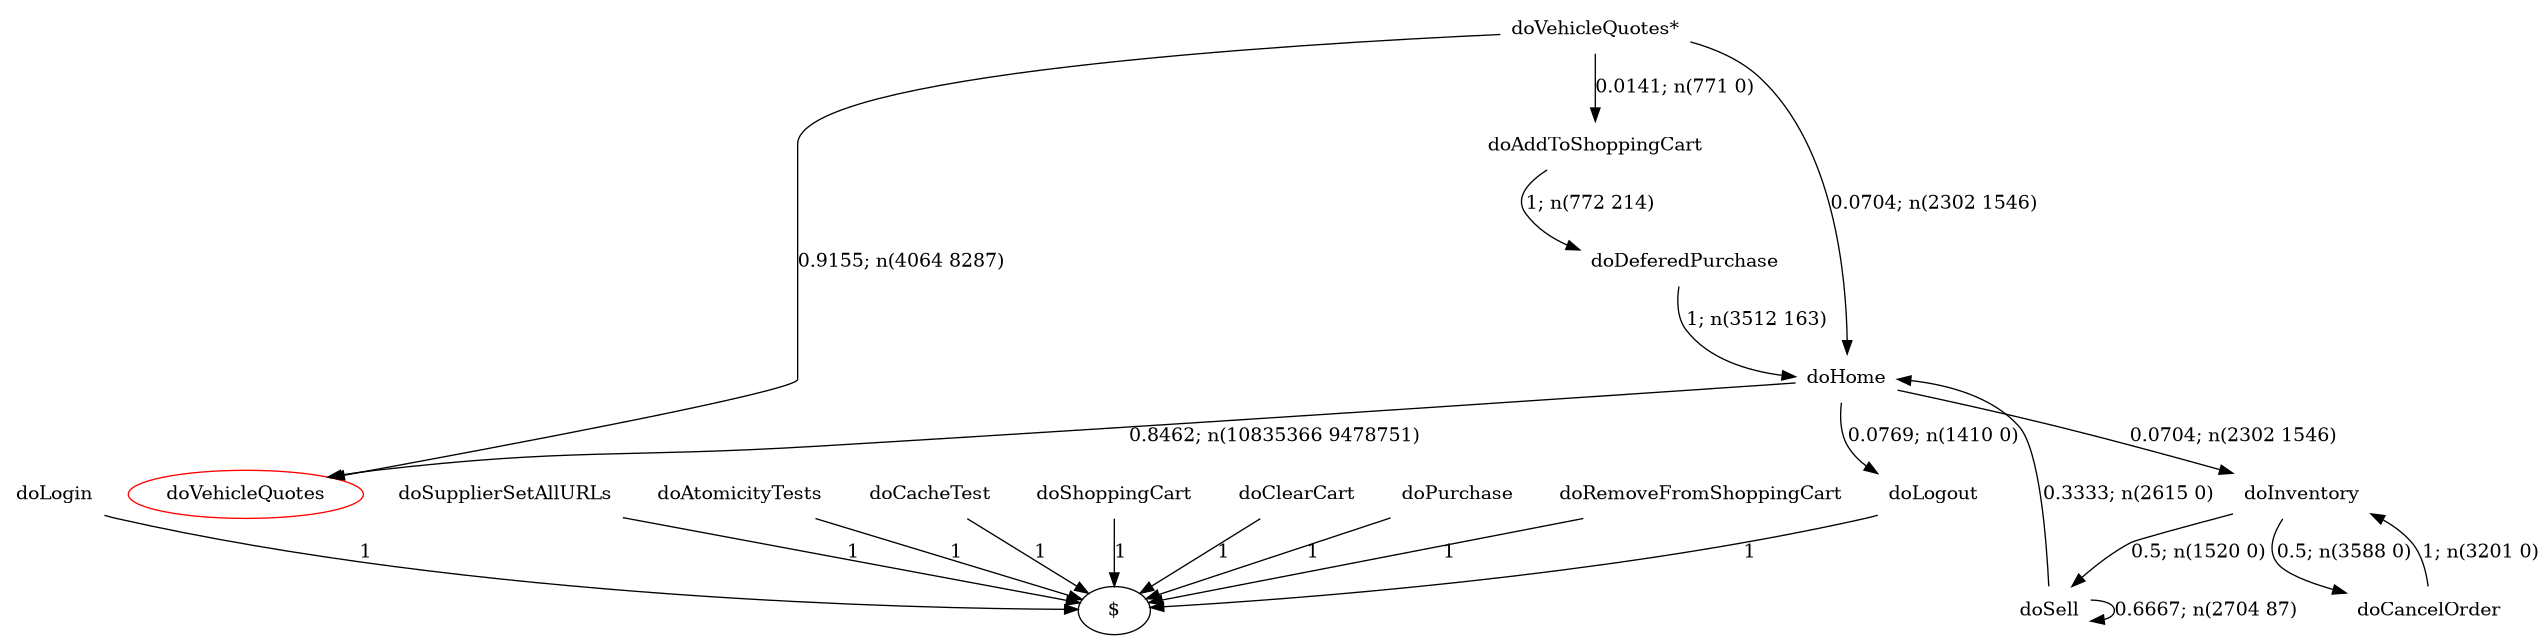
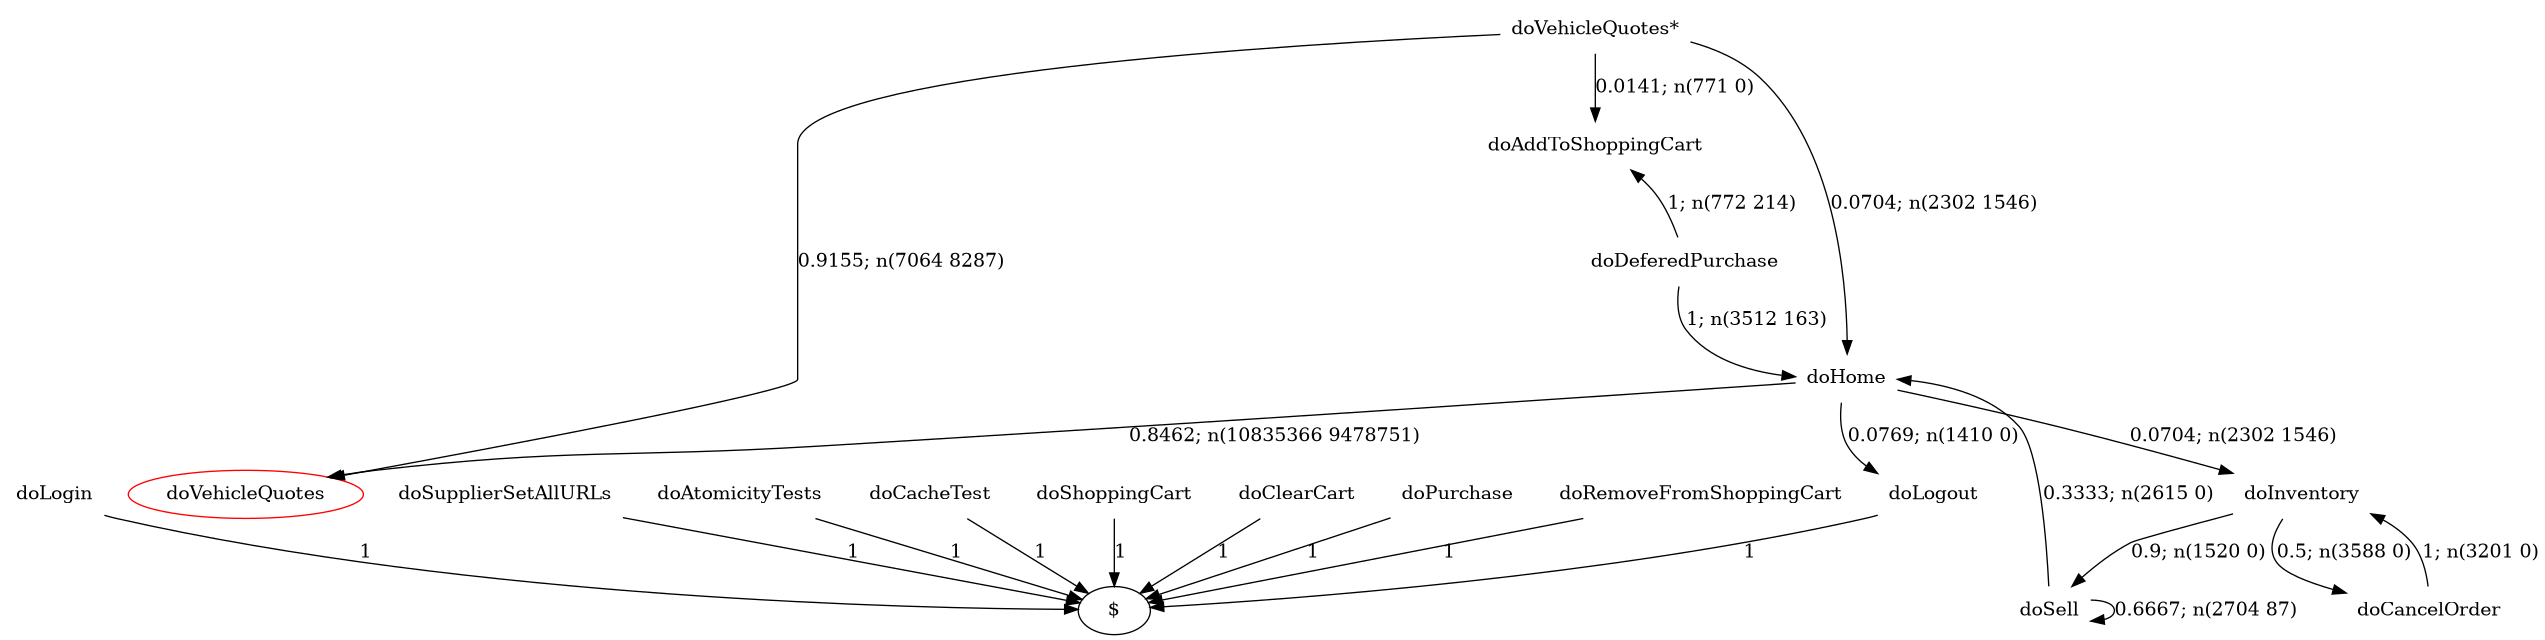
  digraph {
    node [color=purple shape=none]
    edge [style=solid]
    n1 [label="doVehicleQuotes*"]
    n2 [color=red label=doAddToShoppingCart]
    n3 [label=doHome]
    doVehicleQuotes [color=red shape=""]
    n5 [label=doDeferedPurchase]
    n6 [label=doInventory]
    n7 [color=red label=doLogout]
    n8 [color=black label=doSupplierSetAllURLs]
    "$" [color=black shape=""]
    n10 [color=black label=doAtomicityTests]
    n11 [color=red label=doCacheTest]
    n12 [color=black label=doLogin]
    n13 [label=doSell]
    n14 [label=doCancelOrder]
    n15 [color=red label=doShoppingCart]
    n16 [color=black label=doClearCart]
    n17 [color=black label=doPurchase]
    n18 [color=red label=doRemoveFromShoppingCart]
    n1 -> n2 [label="0.0141; n(771 0)"]
    n1 -> n3 [label="0.0704; n(2302 1546)"]
-   n1 -> doVehicleQuotes [label="0.9155; n(4064 8287)"]
-   n2 -> n5 [label="1; n(772 214)"]
+   n1 -> doVehicleQuotes [label="0.9155; n(7064 8287)"]
+   n5 -> n2 [label="1; n(772 214)"]
    n3 -> doVehicleQuotes [label="0.8462; n(10835366 9478751)"]
    n3 -> n6 [label="0.0704; n(2302 1546)"]
    n3 -> n7 [label="0.0769; n(1410 0)"]
    n5 -> n3 [label="1; n(3512 163)"]
-   n6 -> n13 [label="0.5; n(1520 0)"]
+   n6 -> n13 [label="0.9; n(1520 0)"]
    n6 -> n14 [label="0.5; n(3588 0)"]
    n7 -> "$" [label=1]
    n8 -> "$" [label=1]
    n10 -> "$" [label=1]
    n11 -> "$" [label=1]
    n12 -> "$" [label=1]
    n13 -> n3 [label="0.3333; n(2615 0)"]
    n13 -> n13 [label="0.6667; n(2704 87)"]
    n14 -> n6 [label="1; n(3201 0)"]
    n15 -> "$" [label=1]
    n16 -> "$" [label=1]
    n17 -> "$" [label=1]
    n18 -> "$" [label=1]
  }
